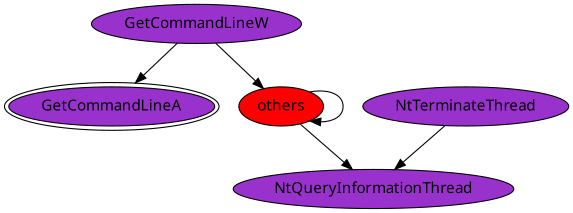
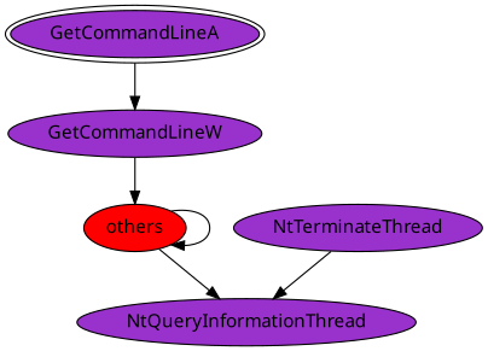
  digraph {
    fontname="Noto Sans"
    node [fillcolor=darkorchid fontname="Noto Sans" style=filled]
    edge [fontname="Noto Sans"]
    n1 [label=GetCommandLineA peripheries=2]
    n2 [label=GetCommandLineW]
    n3 [fillcolor=red label=others]
    n4 [label=NtQueryInformationThread]
    n5 [label=NtTerminateThread]
-   n2 -> n1
+   n1 -> n2
    n2 -> n3
    n3 -> n3
    n3 -> n4
    n5 -> n4
  }
